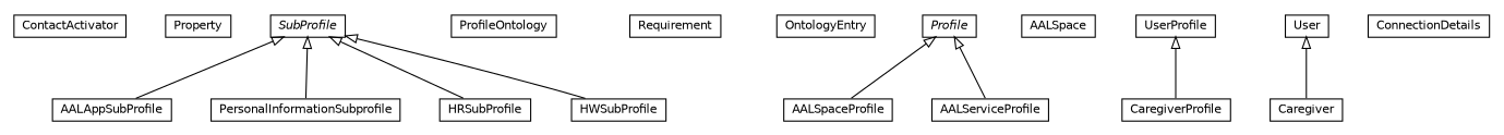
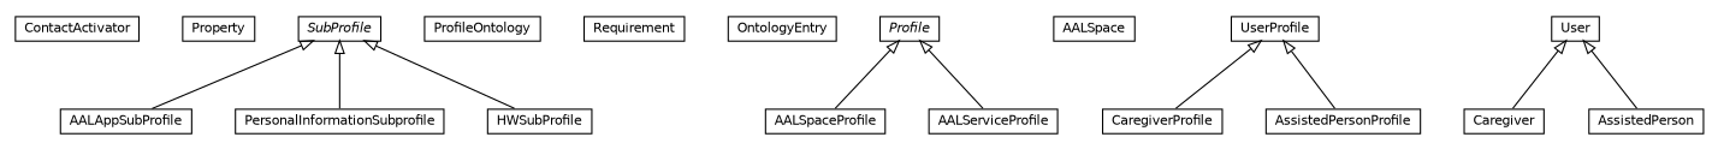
  digraph {
    nodesep=0.25
    ranksep=0.5
    node [fontcolor=black fontname=Helvetica fontsize=10.0 shape=plaintext]
    edge [arrowtail=empty dir=back fontname=Helvetica fontsize=10 headport=p labelfontname=Helvetica labelfontsize=10 tailport=p]
    n1 [label=<<table title="org.universAAL.ontology.profile.ContactActivator" border="0" cellborder="1" cellspacing="0" cellpadding="2" port="p" href="./ContactActivator.html"> 		<tr><td><table border="0" cellspacing="0" cellpadding="1"> <tr><td align="center" balign="center"> ContactActivator </td></tr> 		</table></td></tr> 		</table>>]
    n2 [label=<<table title="org.universAAL.ontology.profile.Property" border="0" cellborder="1" cellspacing="0" cellpadding="2" port="p" href="./Property.html"> 		<tr><td><table border="0" cellspacing="0" cellpadding="1"> <tr><td align="center" balign="center"> Property </td></tr> 		</table></td></tr> 		</table>>]
    n3 [label=<<table title="org.universAAL.ontology.profile.AALAppSubProfile" border="0" cellborder="1" cellspacing="0" cellpadding="2" port="p" href="./AALAppSubProfile.html"> 		<tr><td><table border="0" cellspacing="0" cellpadding="1"> <tr><td align="center" balign="center"> AALAppSubProfile </td></tr> 		</table></td></tr> 		</table>>]
    n4 [label=<<table title="org.universAAL.ontology.profile.ProfileOntology" border="0" cellborder="1" cellspacing="0" cellpadding="2" port="p" href="./ProfileOntology.html"> 		<tr><td><table border="0" cellspacing="0" cellpadding="1"> <tr><td align="center" balign="center"> ProfileOntology </td></tr> 		</table></td></tr> 		</table>>]
    n5 [label=<<table title="org.universAAL.ontology.profile.PersonalInformationSubprofile" border="0" cellborder="1" cellspacing="0" cellpadding="2" port="p" href="./PersonalInformationSubprofile.html"> 		<tr><td><table border="0" cellspacing="0" cellpadding="1"> <tr><td align="center" balign="center"> PersonalInformationSubprofile </td></tr> 		</table></td></tr> 		</table>>]
    n6 [label=<<table title="org.universAAL.ontology.profile.Requirement" border="0" cellborder="1" cellspacing="0" cellpadding="2" port="p" href="./Requirement.html"> 		<tr><td><table border="0" cellspacing="0" cellpadding="1"> <tr><td align="center" balign="center"> Requirement </td></tr> 		</table></td></tr> 		</table>>]
-   n7 [label=<<table title="org.universAAL.ontology.profile.HRSubProfile" border="0" cellborder="1" cellspacing="0" cellpadding="2" port="p" href="./HRSubProfile.html"> 		<tr><td><table border="0" cellspacing="0" cellpadding="1"> <tr><td align="center" balign="center"> HRSubProfile </td></tr> 		</table></td></tr> 		</table>>]
    n8 [label=<<table title="org.universAAL.ontology.profile.OntologyEntry" border="0" cellborder="1" cellspacing="0" cellpadding="2" port="p" href="./OntologyEntry.html"> 		<tr><td><table border="0" cellspacing="0" cellpadding="1"> <tr><td align="center" balign="center"> OntologyEntry </td></tr> 		</table></td></tr> 		</table>>]
    n9 [label=<<table title="org.universAAL.ontology.profile.HWSubProfile" border="0" cellborder="1" cellspacing="0" cellpadding="2" port="p" href="./HWSubProfile.html"> 		<tr><td><table border="0" cellspacing="0" cellpadding="1"> <tr><td align="center" balign="center"> HWSubProfile </td></tr> 		</table></td></tr> 		</table>>]
    n10 [label=<<table title="org.universAAL.ontology.profile.AALSpaceProfile" border="0" cellborder="1" cellspacing="0" cellpadding="2" port="p" href="./AALSpaceProfile.html"> 		<tr><td><table border="0" cellspacing="0" cellpadding="1"> <tr><td align="center" balign="center"> AALSpaceProfile </td></tr> 		</table></td></tr> 		</table>>]
    n11 [label=<<table title="org.universAAL.ontology.profile.AALSpace" border="0" cellborder="1" cellspacing="0" cellpadding="2" port="p" href="./AALSpace.html"> 		<tr><td><table border="0" cellspacing="0" cellpadding="1"> <tr><td align="center" balign="center"> AALSpace </td></tr> 		</table></td></tr> 		</table>>]
    n12 [label=<<table title="org.universAAL.ontology.profile.AALServiceProfile" border="0" cellborder="1" cellspacing="0" cellpadding="2" port="p" href="./AALServiceProfile.html"> 		<tr><td><table border="0" cellspacing="0" cellpadding="1"> <tr><td align="center" balign="center"> AALServiceProfile </td></tr> 		</table></td></tr> 		</table>>]
    n13 [label=<<table title="org.universAAL.ontology.profile.CaregiverProfile" border="0" cellborder="1" cellspacing="0" cellpadding="2" port="p" href="./CaregiverProfile.html"> 		<tr><td><table border="0" cellspacing="0" cellpadding="1"> <tr><td align="center" balign="center"> CaregiverProfile </td></tr> 		</table></td></tr> 		</table>>]
    n14 [label=<<table title="org.universAAL.ontology.profile.Caregiver" border="0" cellborder="1" cellspacing="0" cellpadding="2" port="p" href="./Caregiver.html"> 		<tr><td><table border="0" cellspacing="0" cellpadding="1"> <tr><td align="center" balign="center"> Caregiver </td></tr> 		</table></td></tr> 		</table>>]
-   n15 [label=<<table title="org.universAAL.ontology.profile.ConnectionDetails" border="0" cellborder="1" cellspacing="0" cellpadding="2" port="p" href="./ConnectionDetails.html"> 		<tr><td><table border="0" cellspacing="0" cellpadding="1"> <tr><td align="center" balign="center"> ConnectionDetails </td></tr> 		</table></td></tr> 		</table>>]
    n16 [label=<<table title="org.universAAL.ontology.profile.SubProfile" border="0" cellborder="1" cellspacing="0" cellpadding="2" port="p" href="./SubProfile.html"> 		<tr><td><table border="0" cellspacing="0" cellpadding="1"> <tr><td align="center" balign="center"><font face="Helvetica-Oblique"> SubProfile </font></td></tr> 		</table></td></tr> 		</table>>]
    n17 [label=<<table title="org.universAAL.ontology.profile.Profile" border="0" cellborder="1" cellspacing="0" cellpadding="2" port="p" href="./Profile.html"> 		<tr><td><table border="0" cellspacing="0" cellpadding="1"> <tr><td align="center" balign="center"><font face="Helvetica-Oblique"> Profile </font></td></tr> 		</table></td></tr> 		</table>>]
    n18 [label=<<table title="org.universAAL.ontology.profile.UserProfile" border="0" cellborder="1" cellspacing="0" cellpadding="2" port="p" href="./UserProfile.html"> 		<tr><td><table border="0" cellspacing="0" cellpadding="1"> <tr><td align="center" balign="center"> UserProfile </td></tr> 		</table></td></tr> 		</table>>]
+   n19 [label=<<table title="org.universAAL.ontology.profile.AssistedPersonProfile" border="0" cellborder="1" cellspacing="0" cellpadding="2" port="p" href="./AssistedPersonProfile.html"> 		<tr><td><table border="0" cellspacing="0" cellpadding="1"> <tr><td align="center" balign="center"> AssistedPersonProfile </td></tr> 		</table></td></tr> 		</table>>]
    n20 [label=<<table title="org.universAAL.ontology.profile.User" border="0" cellborder="1" cellspacing="0" cellpadding="2" port="p" href="./User.html"> 		<tr><td><table border="0" cellspacing="0" cellpadding="1"> <tr><td align="center" balign="center"> User </td></tr> 		</table></td></tr> 		</table>>]
+   n21 [label=<<table title="org.universAAL.ontology.profile.AssistedPerson" border="0" cellborder="1" cellspacing="0" cellpadding="2" port="p" href="./AssistedPerson.html"> 		<tr><td><table border="0" cellspacing="0" cellpadding="1"> <tr><td align="center" balign="center"> AssistedPerson </td></tr> 		</table></td></tr> 		</table>>]
    n16 -> n3
    n16 -> n5
-   n16 -> n7
    n16 -> n9
    n17 -> n10
    n17 -> n12
    n18 -> n13
+   n18 -> n19
    n20 -> n14
+   n20 -> n21
  }
